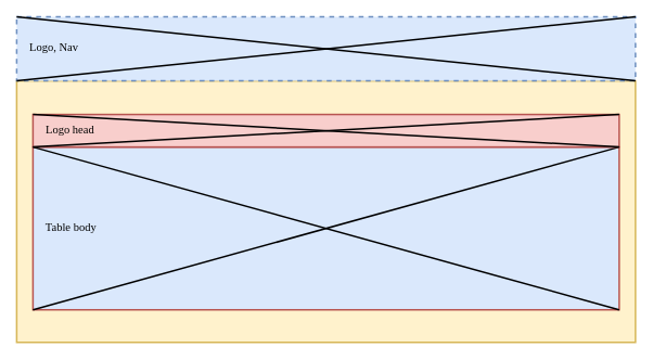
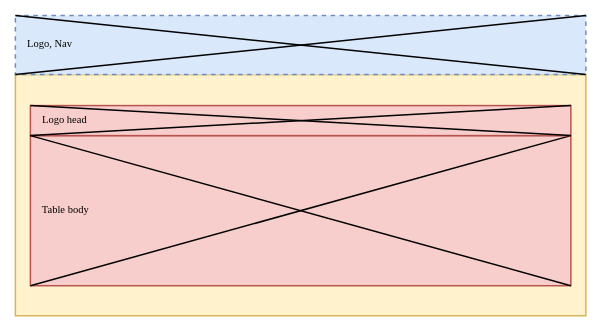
  <mxCell id="0" />
  <mxCell id="1" parent="0" />
  <mxCell id="2" value="" style="rounded=0;whiteSpace=wrap;html=1;absoluteArcSize=1;arcSize=14;strokeWidth=2;fontFamily=Times New Roman;fontSize=14;fillColor=#fff2cc;strokeColor=#d6b656;" parent="1" vertex="1"><mxGeometry x="20" y="98.74" width="760" height="321.26" as="geometry" /></mxCell>
- <mxCell id="3" value="&amp;nbsp; &amp;nbsp; Table body" style="rounded=0;whiteSpace=wrap;html=1;absoluteArcSize=1;arcSize=14;strokeWidth=2;fontFamily=Times New Roman;align=left;fontSize=14;fillColor=#dae8fc;strokeColor=#b85450;" parent="1" vertex="1"><mxGeometry x="40" y="180" width="720" height="200" as="geometry" /></mxCell>
+ <mxCell id="3" value="&amp;nbsp; &amp;nbsp; Table body" style="rounded=0;whiteSpace=wrap;html=1;absoluteArcSize=1;arcSize=14;strokeWidth=2;fontFamily=Times New Roman;align=left;fontSize=14;fillColor=#f8cecc;strokeColor=#b85450;" parent="1" vertex="1"><mxGeometry x="40" y="180" width="720" height="200" as="geometry" /></mxCell>
  <mxCell id="4" value="&amp;nbsp; &amp;nbsp; Logo, Nav" style="rounded=0;whiteSpace=wrap;html=1;absoluteArcSize=1;arcSize=14;strokeWidth=2;fontFamily=Times New Roman;align=left;fontSize=14;fillColor=#dae8fc;strokeColor=#6c8ebf;dashed=1;" parent="1" vertex="1"><mxGeometry x="20" y="20" width="760" height="78.74" as="geometry" /></mxCell>
  <mxCell id="5" style="rounded=0;orthogonalLoop=1;jettySize=auto;html=1;exitX=0;exitY=0;exitDx=0;exitDy=0;entryX=1;entryY=1;entryDx=0;entryDy=0;fontFamily=Times New Roman;endArrow=none;endFill=0;strokeWidth=2;fontSize=14;" parent="1" source="4" target="4" edge="1"><mxGeometry relative="1" as="geometry" /></mxCell>
  <mxCell id="6" style="edgeStyle=none;rounded=0;orthogonalLoop=1;jettySize=auto;html=1;exitX=0;exitY=1;exitDx=0;exitDy=0;entryX=1;entryY=0;entryDx=0;entryDy=0;fontFamily=Times New Roman;endArrow=none;endFill=0;strokeWidth=2;fontSize=14;" parent="1" source="4" target="4" edge="1"><mxGeometry relative="1" as="geometry" /></mxCell>
  <mxCell id="7" style="edgeStyle=none;rounded=0;orthogonalLoop=1;jettySize=auto;html=1;exitX=0;exitY=1;exitDx=0;exitDy=0;fontFamily=Times New Roman;endArrow=none;endFill=0;strokeWidth=2;fontSize=14;" parent="1" source="3" edge="1"><mxGeometry relative="1" as="geometry"><mxPoint x="760" y="180" as="targetPoint" /></mxGeometry></mxCell>
  <mxCell id="8" value="&amp;nbsp; &amp;nbsp; Logo head" style="rounded=0;whiteSpace=wrap;html=1;absoluteArcSize=1;arcSize=14;strokeWidth=2;fontFamily=Times New Roman;align=left;fontSize=14;fillColor=#f8cecc;strokeColor=#b85450;" parent="1" vertex="1"><mxGeometry x="40" y="140" width="720" height="40" as="geometry" /></mxCell>
  <mxCell id="9" style="edgeStyle=none;rounded=0;orthogonalLoop=1;jettySize=auto;html=1;exitX=0;exitY=0;exitDx=0;exitDy=0;entryX=1;entryY=1;entryDx=0;entryDy=0;fontFamily=Times New Roman;endArrow=none;endFill=0;strokeWidth=2;fontSize=14;" parent="1" source="8" target="8" edge="1"><mxGeometry relative="1" as="geometry" /></mxCell>
  <mxCell id="10" style="edgeStyle=none;rounded=0;orthogonalLoop=1;jettySize=auto;html=1;exitX=0;exitY=1;exitDx=0;exitDy=0;entryX=1;entryY=0;entryDx=0;entryDy=0;fontFamily=Times New Roman;endArrow=none;endFill=0;strokeWidth=2;fontSize=14;" parent="1" source="8" target="8" edge="1"><mxGeometry relative="1" as="geometry" /></mxCell>
  <mxCell id="11" style="edgeStyle=none;rounded=0;orthogonalLoop=1;jettySize=auto;html=1;exitX=1;exitY=1;exitDx=0;exitDy=0;entryX=0;entryY=0;entryDx=0;entryDy=0;fontFamily=Times New Roman;endArrow=none;endFill=0;strokeWidth=2;fontSize=14;" parent="1" source="3" target="3" edge="1"><mxGeometry relative="1" as="geometry" /></mxCell>
